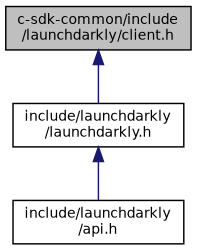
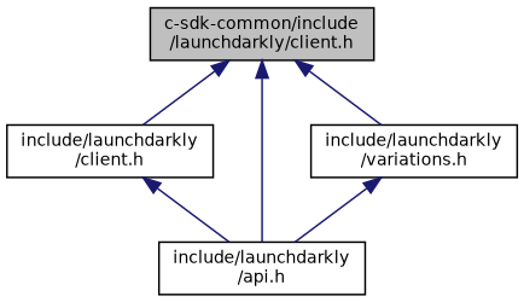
  digraph {
    node [color=black fillcolor=white fontname=Helvetica fontsize=10 shape=record style=filled]
    edge [color=midnightblue dir=back fontname=Helvetica fontsize=10 labelfontname=Helvetica labelfontsize=10 style=solid]
    n1 [fillcolor=grey75 fontcolor=black height=0.2 label="c-sdk-common/include\l/launchdarkly/client.h" width=0.4]
-   n2 [height=0.2 label="include/launchdarkly\l/launchdarkly.h" width=0.4]
+   n2 [height=0.2 label="include/launchdarkly\l/client.h" width=0.4]
    n3 [height=0.2 label="include/launchdarkly\l/api.h" width=0.4]
+   n4 [height=0.2 label="include/launchdarkly\l/variations.h" width=0.4]
    n1 -> n2
+   n1 -> n3
+   n1 -> n4
    n2 -> n3
+   n4 -> n3
  }
